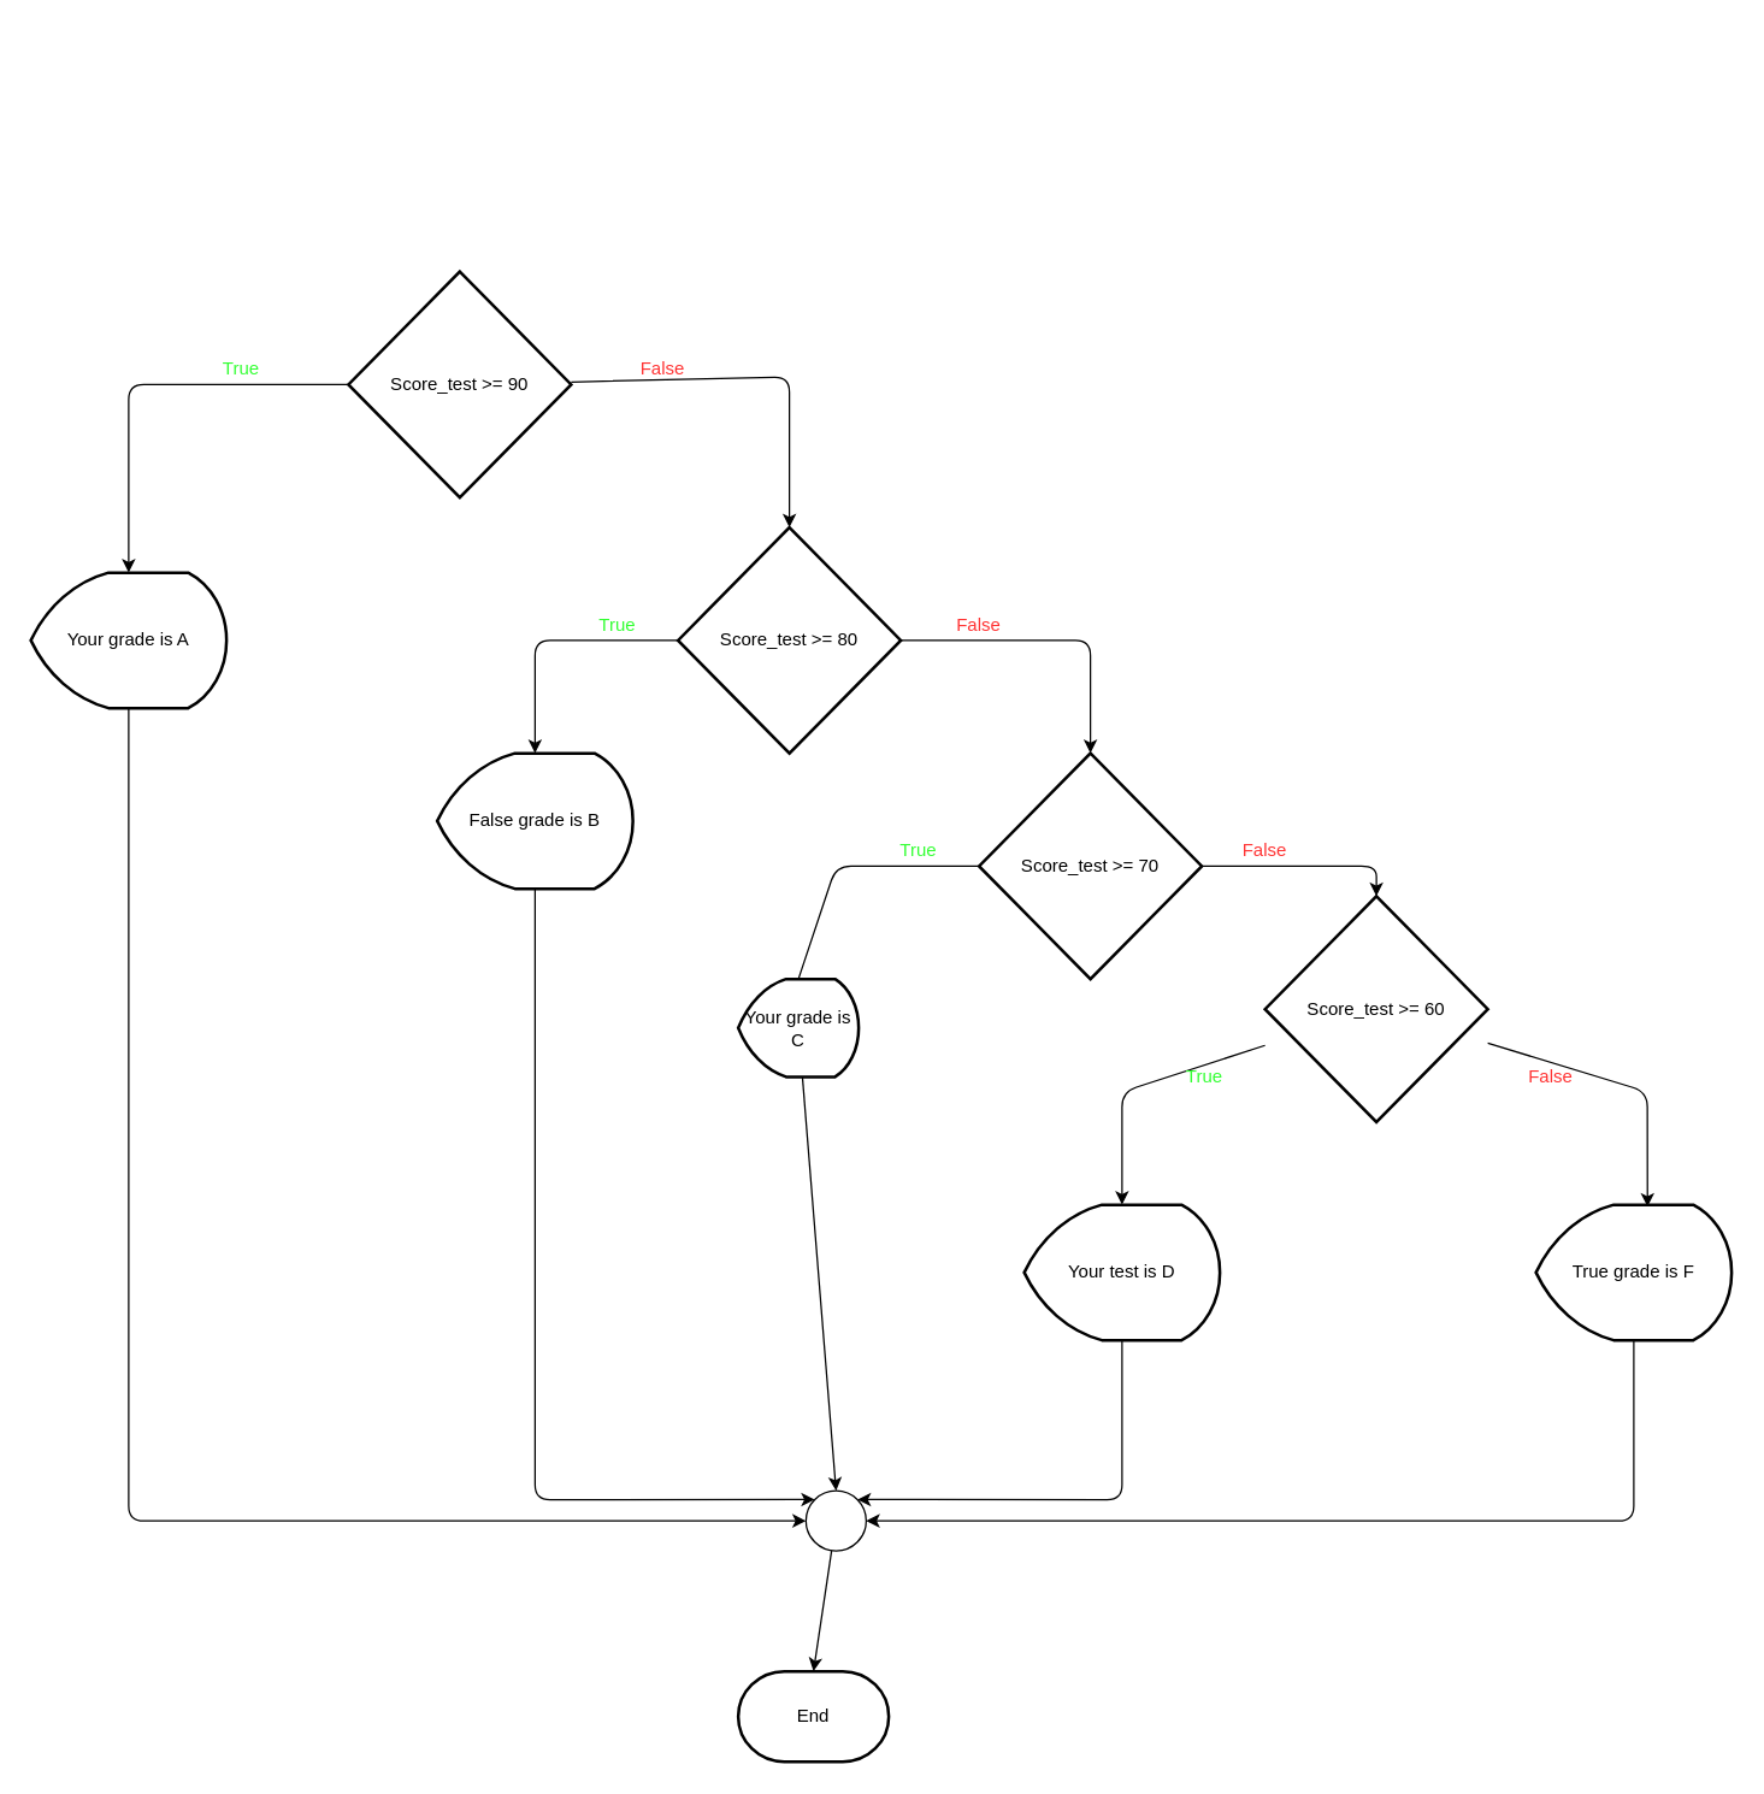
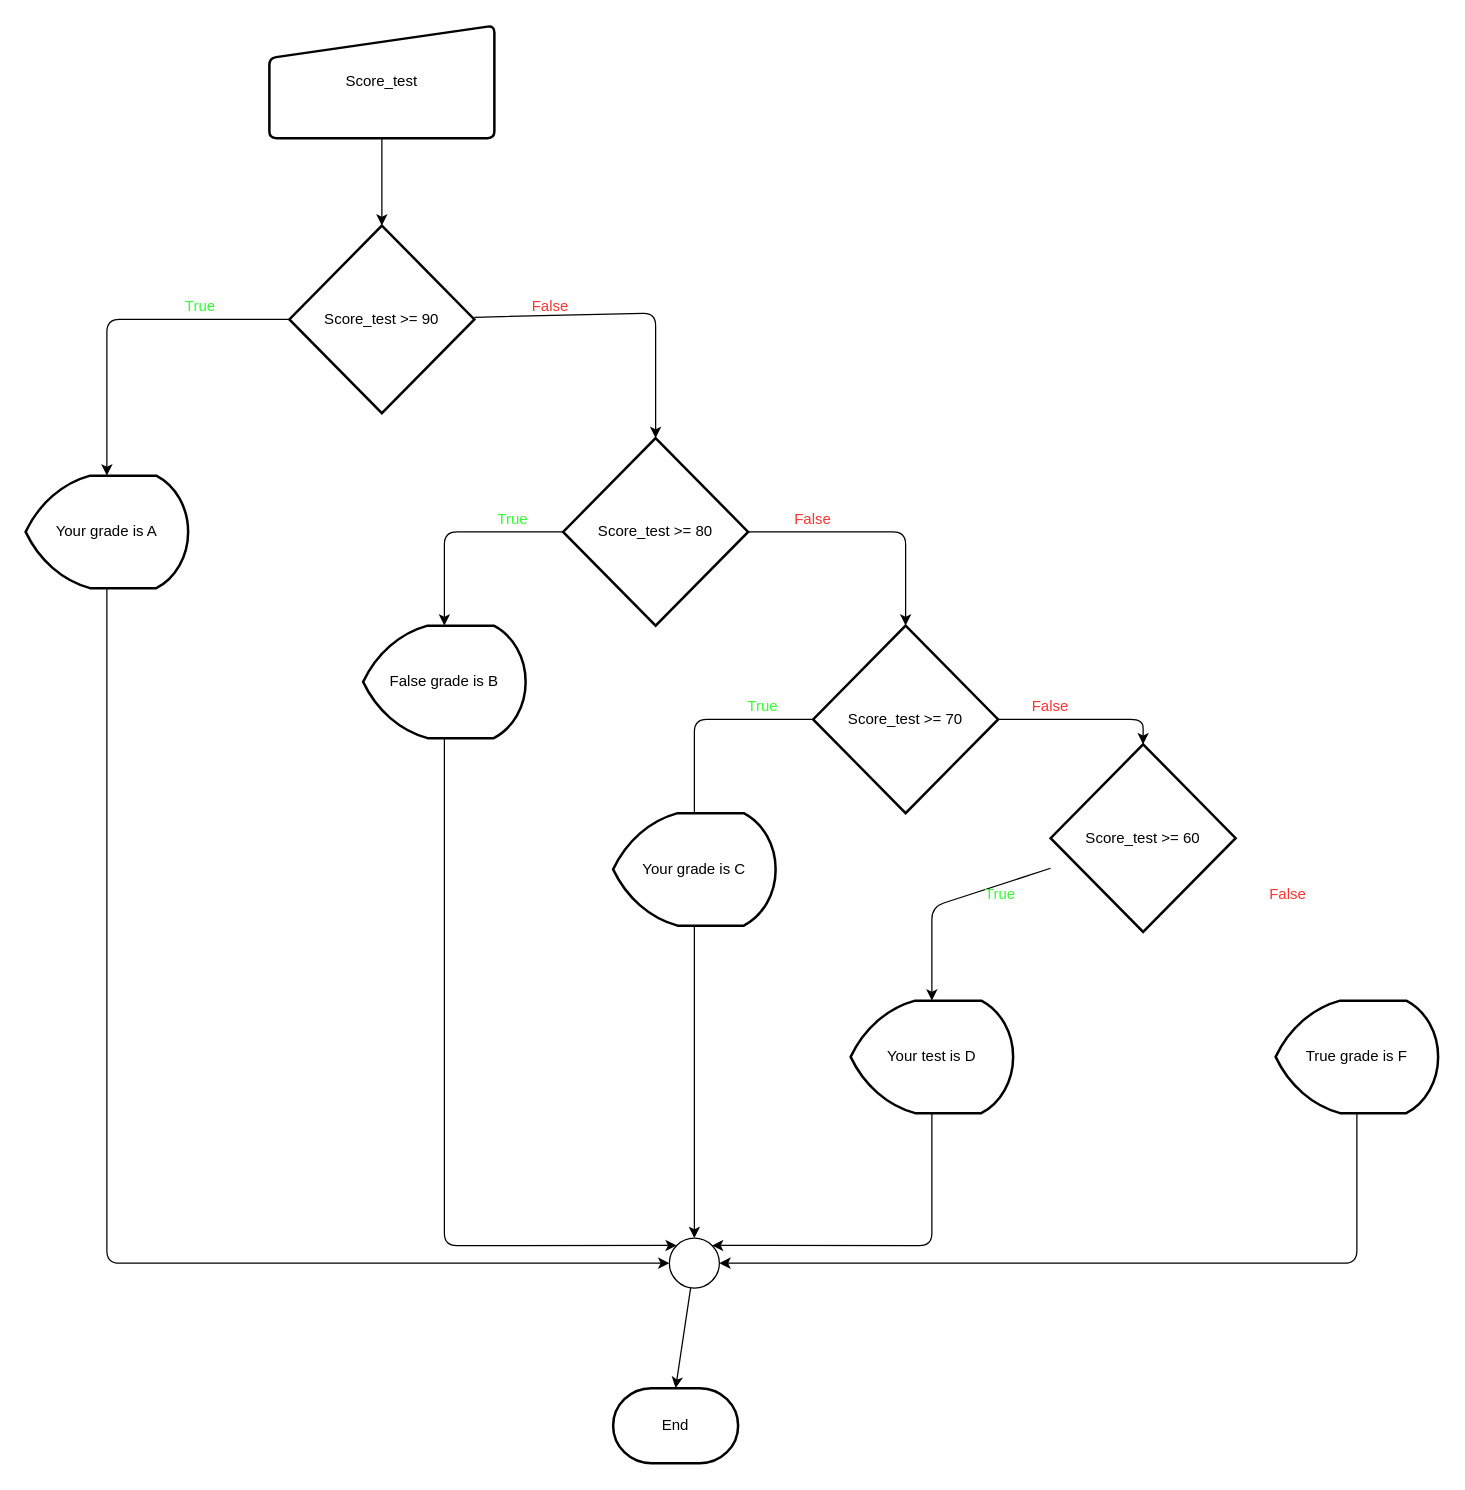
  <mxCell id="0" />
  <mxCell id="1" parent="0" />
+ <mxCell id="2" value="" style="edgeStyle=none;html=1;" edge="1" parent="1" source="3" target="6"><mxGeometry relative="1" as="geometry" /></mxCell>
+ <mxCell id="3" value="Score_test" style="html=1;strokeWidth=2;shape=manualInput;whiteSpace=wrap;rounded=1;size=26;arcSize=11;" vertex="1" parent="1"><mxGeometry x="215" y="20" width="180" height="90" as="geometry" /></mxCell>
  <mxCell id="4" style="edgeStyle=none;html=1;entryX=0.5;entryY=0;entryDx=0;entryDy=0;entryPerimeter=0;" edge="1" parent="1" source="6" target="8"><mxGeometry relative="1" as="geometry"><Array as="points"><mxPoint x="85" y="255" /></Array></mxGeometry></mxCell>
  <mxCell id="5" style="edgeStyle=none;html=1;entryX=0.5;entryY=0;entryDx=0;entryDy=0;entryPerimeter=0;" edge="1" parent="1" source="6" target="11"><mxGeometry relative="1" as="geometry"><Array as="points"><mxPoint x="524" y="250" /></Array></mxGeometry></mxCell>
  <mxCell id="6" value="Score_test &amp;gt;= 90" style="strokeWidth=2;html=1;shape=mxgraph.flowchart.decision;whiteSpace=wrap;" vertex="1" parent="1"><mxGeometry x="231" y="180" width="148" height="150" as="geometry" /></mxCell>
  <mxCell id="7" style="edgeStyle=none;html=1;entryX=0;entryY=0.5;entryDx=0;entryDy=0;fontColor=#FF3333;" edge="1" parent="1" source="8" target="35"><mxGeometry relative="1" as="geometry"><Array as="points"><mxPoint x="85" y="1010" /></Array></mxGeometry></mxCell>
  <mxCell id="8" value="Your grade is A" style="strokeWidth=2;html=1;shape=mxgraph.flowchart.display;whiteSpace=wrap;" vertex="1" parent="1"><mxGeometry x="20" y="380" width="130" height="90" as="geometry" /></mxCell>
  <mxCell id="9" style="edgeStyle=none;html=1;entryX=0.5;entryY=0;entryDx=0;entryDy=0;entryPerimeter=0;" edge="1" parent="1" source="11" target="13"><mxGeometry relative="1" as="geometry"><Array as="points"><mxPoint x="355" y="425" /></Array></mxGeometry></mxCell>
  <mxCell id="10" style="edgeStyle=none;html=1;entryX=0.5;entryY=0;entryDx=0;entryDy=0;entryPerimeter=0;" edge="1" parent="1" source="11" target="16"><mxGeometry relative="1" as="geometry"><Array as="points"><mxPoint x="724" y="425" /></Array></mxGeometry></mxCell>
  <mxCell id="11" value="Score_test &amp;gt;= 80" style="strokeWidth=2;html=1;shape=mxgraph.flowchart.decision;whiteSpace=wrap;" vertex="1" parent="1"><mxGeometry x="450" y="350" width="148" height="150" as="geometry" /></mxCell>
  <mxCell id="12" style="edgeStyle=none;html=1;entryX=0;entryY=0;entryDx=0;entryDy=0;fontColor=#FF3333;" edge="1" parent="1" source="13" target="35"><mxGeometry relative="1" as="geometry"><Array as="points"><mxPoint x="355" y="996" /></Array></mxGeometry></mxCell>
  <mxCell id="13" value="False grade is B" style="strokeWidth=2;html=1;shape=mxgraph.flowchart.display;whiteSpace=wrap;" vertex="1" parent="1"><mxGeometry x="290" y="500" width="130" height="90" as="geometry" /></mxCell>
  <mxCell id="14" style="edgeStyle=none;html=1;entryX=0.5;entryY=0;entryDx=0;entryDy=0;entryPerimeter=0;endArrow=none;" edge="1" source="16" target="18" parent="1"><mxGeometry relative="1" as="geometry"><Array as="points"><mxPoint x="555" y="575" /></Array></mxGeometry></mxCell>
  <mxCell id="15" style="edgeStyle=none;html=1;entryX=0.5;entryY=0;entryDx=0;entryDy=0;entryPerimeter=0;" edge="1" parent="1" source="16" target="21"><mxGeometry relative="1" as="geometry"><Array as="points"><mxPoint x="914" y="575" /></Array></mxGeometry></mxCell>
  <mxCell id="16" value="Score_test &amp;gt;= 70" style="strokeWidth=2;html=1;shape=mxgraph.flowchart.decision;whiteSpace=wrap;" vertex="1" parent="1"><mxGeometry x="650" y="500" width="148" height="150" as="geometry" /></mxCell>
  <mxCell id="17" style="edgeStyle=none;html=1;entryX=0.5;entryY=0;entryDx=0;entryDy=0;fontColor=#FF3333;" edge="1" parent="1" source="18" target="35"><mxGeometry relative="1" as="geometry" /></mxCell>
- <mxCell id="18" value="Your grade is C" style="strokeWidth=2;html=1;shape=mxgraph.flowchart.display;whiteSpace=wrap;" vertex="1" parent="1"><mxGeometry x="490" y="650" width="80" height="65" as="geometry" /></mxCell>
+ <mxCell id="18" value="Your grade is C" style="strokeWidth=2;html=1;shape=mxgraph.flowchart.display;whiteSpace=wrap;" vertex="1" parent="1"><mxGeometry x="490" y="650" width="130" height="90" as="geometry" /></mxCell>
  <mxCell id="19" style="edgeStyle=none;html=1;entryX=0.5;entryY=0;entryDx=0;entryDy=0;entryPerimeter=0;" edge="1" source="21" target="23" parent="1"><mxGeometry relative="1" as="geometry"><Array as="points"><mxPoint x="745" y="725" /></Array></mxGeometry></mxCell>
- <mxCell id="20" style="edgeStyle=none;html=1;entryX=0.57;entryY=0.014;entryDx=0;entryDy=0;entryPerimeter=0;" edge="1" parent="1" source="21" target="25"><mxGeometry relative="1" as="geometry"><Array as="points"><mxPoint x="1094" y="725" /></Array></mxGeometry></mxCell>
  <mxCell id="21" value="Score_test &amp;gt;= 60" style="strokeWidth=2;html=1;shape=mxgraph.flowchart.decision;whiteSpace=wrap;" vertex="1" parent="1"><mxGeometry x="840" y="595" width="148" height="150" as="geometry" /></mxCell>
  <mxCell id="22" style="edgeStyle=none;html=1;entryX=1;entryY=0;entryDx=0;entryDy=0;fontColor=#FF3333;" edge="1" parent="1" source="23" target="35"><mxGeometry relative="1" as="geometry"><Array as="points"><mxPoint x="745" y="996" /></Array></mxGeometry></mxCell>
  <mxCell id="23" value="Your test is D" style="strokeWidth=2;html=1;shape=mxgraph.flowchart.display;whiteSpace=wrap;" vertex="1" parent="1"><mxGeometry x="680" y="800" width="130" height="90" as="geometry" /></mxCell>
  <mxCell id="24" style="edgeStyle=none;html=1;entryX=1;entryY=0.5;entryDx=0;entryDy=0;fontColor=#FF3333;" edge="1" parent="1" source="25" target="35"><mxGeometry relative="1" as="geometry"><Array as="points"><mxPoint x="1085" y="1010" /></Array></mxGeometry></mxCell>
  <mxCell id="25" value="True grade is F" style="strokeWidth=2;html=1;shape=mxgraph.flowchart.display;whiteSpace=wrap;" vertex="1" parent="1"><mxGeometry x="1020" y="800" width="130" height="90" as="geometry" /></mxCell>
  <mxCell id="26" value="True" style="text;html=1;strokeColor=none;fillColor=none;align=center;verticalAlign=middle;whiteSpace=wrap;rounded=0;fontColor=#33FF33;" vertex="1" parent="1"><mxGeometry x="130" y="230" width="60" height="30" as="geometry" /></mxCell>
  <mxCell id="27" value="False" style="text;html=1;strokeColor=none;fillColor=none;align=center;verticalAlign=middle;whiteSpace=wrap;rounded=0;fontColor=#FF3333;" vertex="1" parent="1"><mxGeometry x="410" y="230" width="60" height="30" as="geometry" /></mxCell>
  <mxCell id="28" value="True" style="text;html=1;strokeColor=none;fillColor=none;align=center;verticalAlign=middle;whiteSpace=wrap;rounded=0;fontColor=#33FF33;" vertex="1" parent="1"><mxGeometry x="380" y="400" width="60" height="30" as="geometry" /></mxCell>
  <mxCell id="29" value="False" style="text;html=1;strokeColor=none;fillColor=none;align=center;verticalAlign=middle;whiteSpace=wrap;rounded=0;fontColor=#FF3333;" vertex="1" parent="1"><mxGeometry x="620" y="400" width="60" height="30" as="geometry" /></mxCell>
  <mxCell id="30" value="True" style="text;html=1;strokeColor=none;fillColor=none;align=center;verticalAlign=middle;whiteSpace=wrap;rounded=0;fontColor=#33FF33;" vertex="1" parent="1"><mxGeometry x="580" y="550" width="60" height="30" as="geometry" /></mxCell>
  <mxCell id="31" value="False" style="text;html=1;strokeColor=none;fillColor=none;align=center;verticalAlign=middle;whiteSpace=wrap;rounded=0;fontColor=#FF3333;" vertex="1" parent="1"><mxGeometry x="810" y="550" width="60" height="30" as="geometry" /></mxCell>
  <mxCell id="32" value="True" style="text;html=1;strokeColor=none;fillColor=none;align=center;verticalAlign=middle;whiteSpace=wrap;rounded=0;fontColor=#33FF33;" vertex="1" parent="1"><mxGeometry x="770" y="700" width="60" height="30" as="geometry" /></mxCell>
  <mxCell id="33" value="False" style="text;html=1;strokeColor=none;fillColor=none;align=center;verticalAlign=middle;whiteSpace=wrap;rounded=0;fontColor=#FF3333;" vertex="1" parent="1"><mxGeometry x="1000" y="700" width="60" height="30" as="geometry" /></mxCell>
  <mxCell id="34" style="edgeStyle=none;html=1;entryX=0.5;entryY=0;entryDx=0;entryDy=0;entryPerimeter=0;fontColor=#FF3333;" edge="1" parent="1" source="35" target="36"><mxGeometry relative="1" as="geometry" /></mxCell>
  <mxCell id="35" value="" style="ellipse;whiteSpace=wrap;html=1;aspect=fixed;fontColor=#FF3333;" vertex="1" parent="1"><mxGeometry x="535" y="990" width="40" height="40" as="geometry" /></mxCell>
  <mxCell id="36" value="End" style="strokeWidth=2;html=1;shape=mxgraph.flowchart.terminator;whiteSpace=wrap;" vertex="1" parent="1"><mxGeometry x="490" y="1110" width="100" height="60" as="geometry" /></mxCell>
